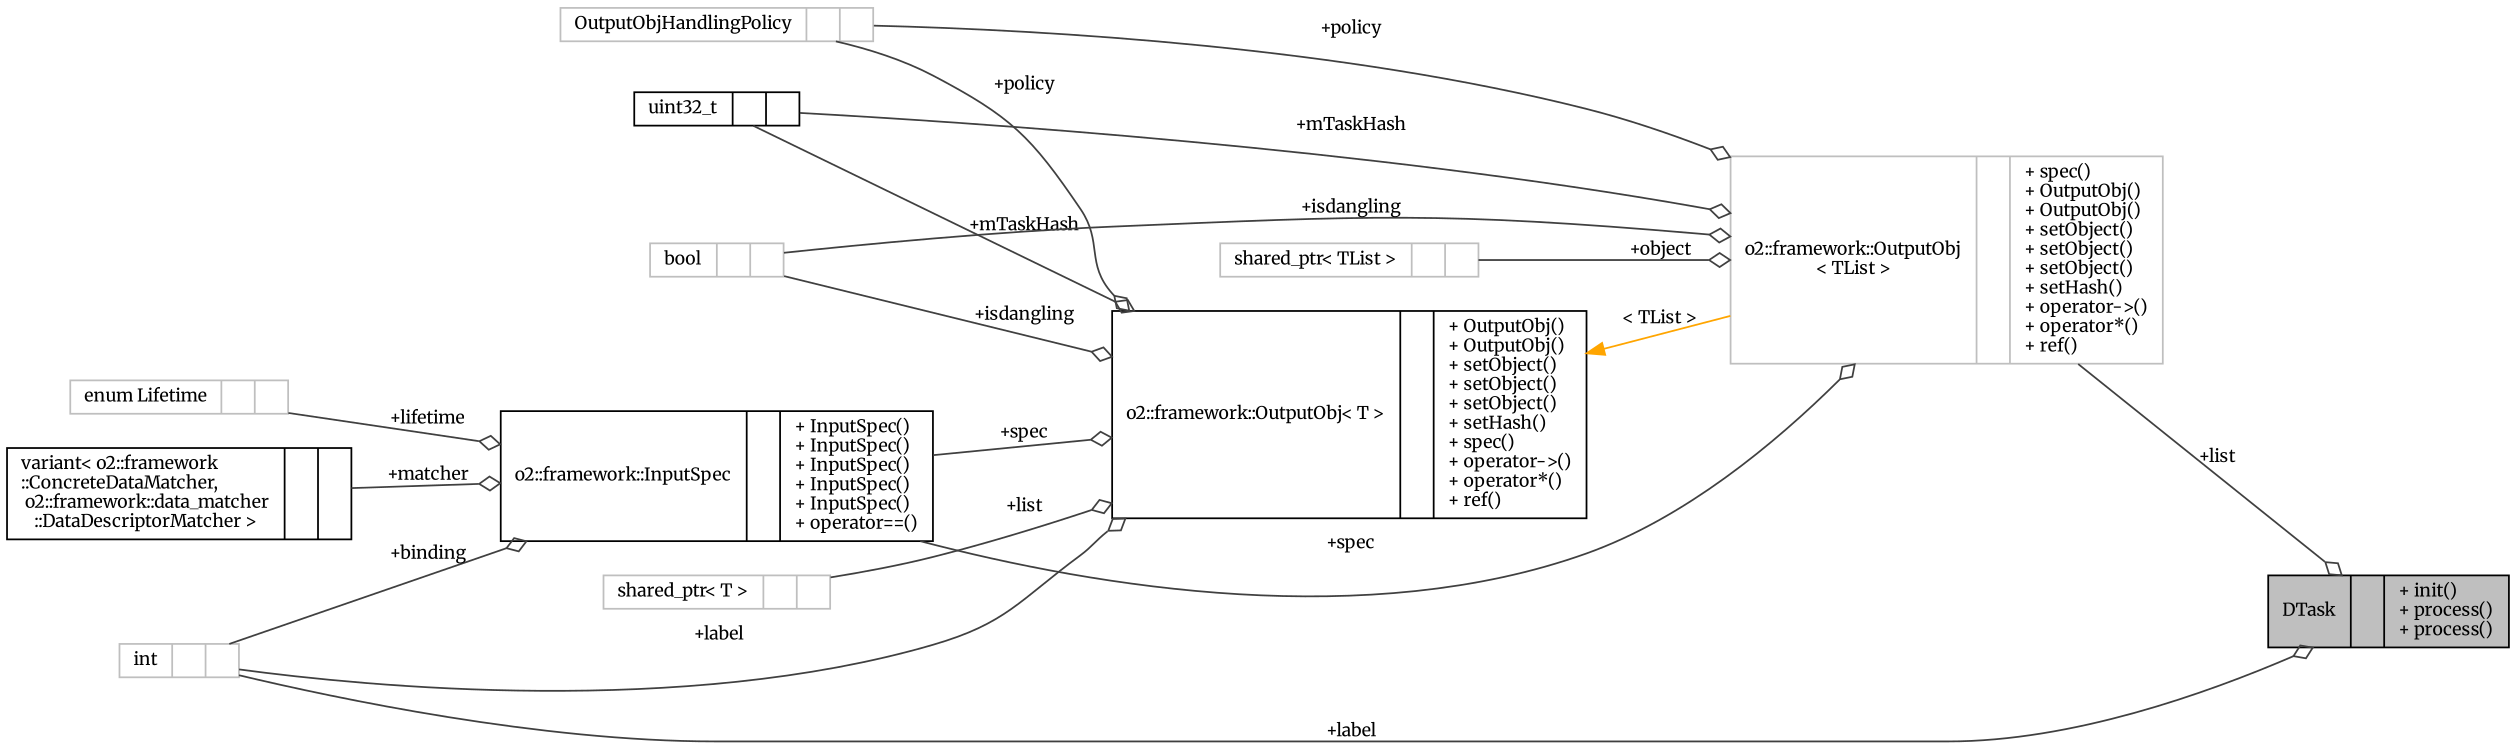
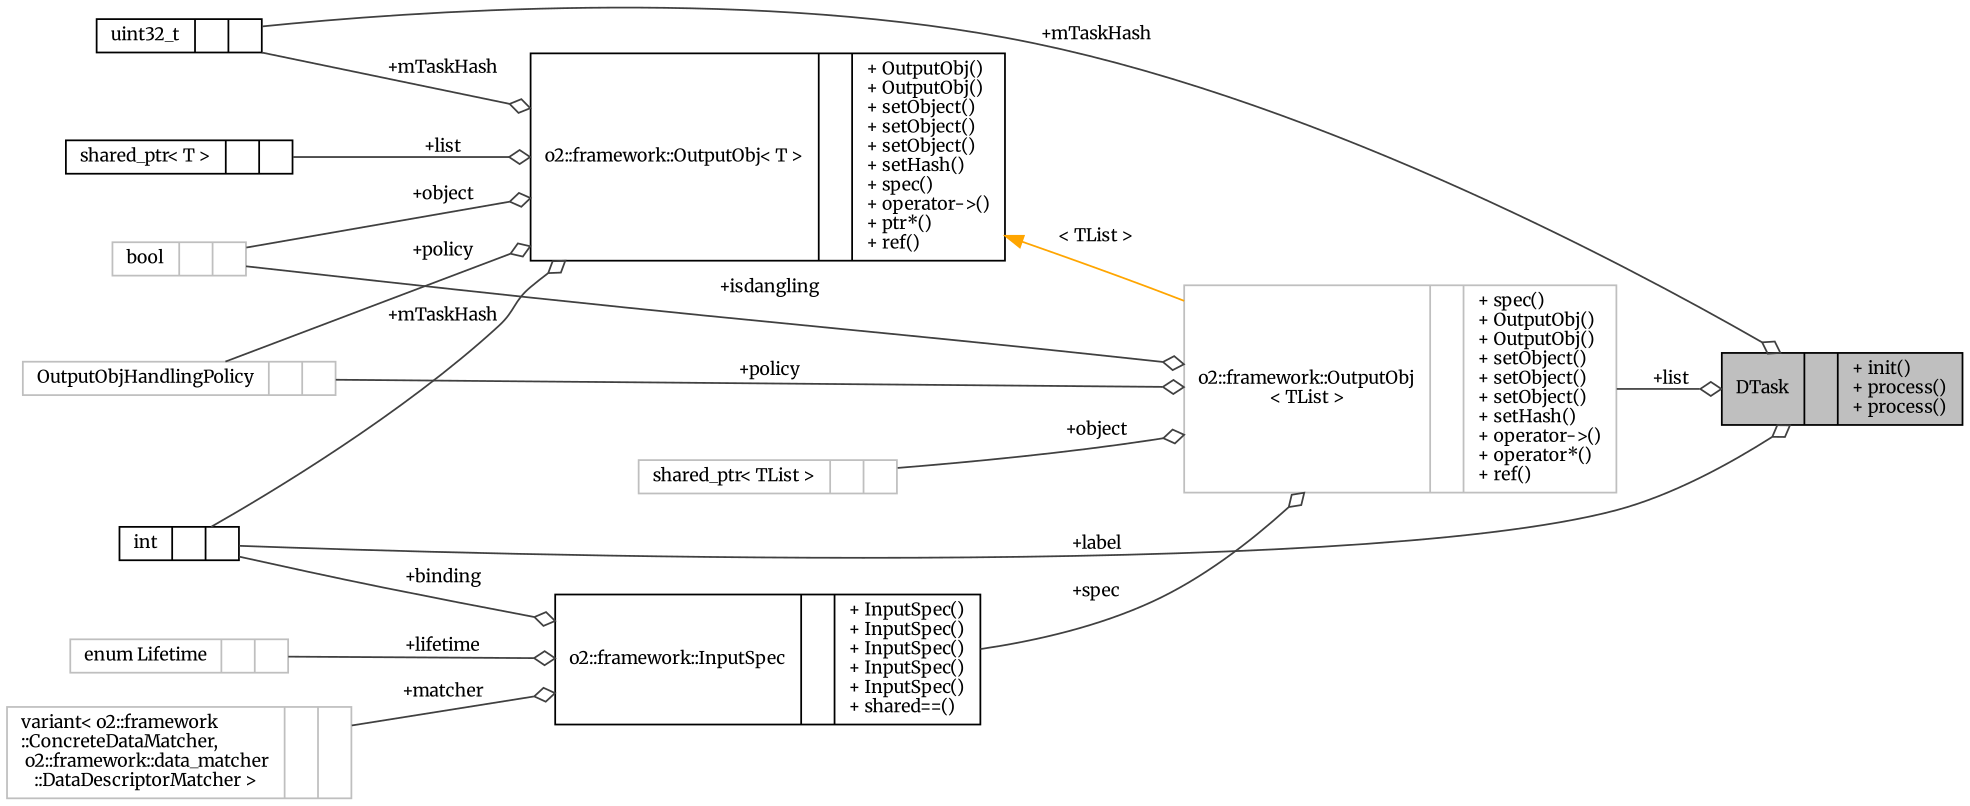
  digraph {
    fontname=Merriweather
    rankdir=LR
    node [color=grey75 fontname=Merriweather fontsize=10 shape=record]
    edge [arrowhead=odiamond color=grey25 fontname=Merriweather fontsize=10 labelfontname=Helvetica labelfontsize=10 style=solid]
    n1 [color=black fillcolor=grey75 fontcolor=black height=0.2 label="{DTask\n||+ init()\l+ process()\l+ process()\l}" style=filled width=0.4]
    n2 [height=0.2 label="{o2::framework::OutputObj\l\< TList \>\n||+ spec()\l+ OutputObj()\l+ OutputObj()\l+ setObject()\l+ setObject()\l+ setObject()\l+ setHash()\l+ operator-\>()\l+ operator*()\l+ ref()\l}" width=0.4]
    n3 [height=0.2 label="{shared_ptr\< TList \>\n||}" width=0.4]
    n4 [height=0.2 label="{OutputObjHandlingPolicy\n||}" width=0.4]
-   n5 [color=black height=0.2 label="{o2::framework::OutputObj\< T \>\n||+ OutputObj()\l+ OutputObj()\l+ setObject()\l+ setObject()\l+ setObject()\l+ setHash()\l+ spec()\l+ operator-\>()\l+ operator*()\l+ ref()\l}" width=0.4]
+   n5 [color=black height=0.2 label="{o2::framework::OutputObj\< T \>\n||+ OutputObj()\l+ OutputObj()\l+ setObject()\l+ setObject()\l+ setObject()\l+ setHash()\l+ spec()\l+ operator-\>()\l+ ptr*()\l+ ref()\l}" width=0.4]
    n6 [color=black height=0.2 label="{uint32_t\n||}" width=0.4]
-   n7 [height=0.2 label="{int\n||}" width=0.4]
-   n8 [color=black height=0.2 label="{o2::framework::InputSpec\n||+ InputSpec()\l+ InputSpec()\l+ InputSpec()\l+ InputSpec()\l+ InputSpec()\l+ operator==()\l}" width=0.4]
+   n7 [color=black height=0.2 label="{int\n||}" width=0.4]
+   n8 [color=black height=0.2 label="{o2::framework::InputSpec\n||+ InputSpec()\l+ InputSpec()\l+ InputSpec()\l+ InputSpec()\l+ InputSpec()\l+ shared==()\l}" width=0.4]
    n9 [height=0.2 label="{bool\n||}" width=0.4]
    n10 [height=0.2 label="{enum Lifetime\n||}" width=0.4]
-   n11 [color=black height=0.2 label="{variant\< o2::framework\l::ConcreteDataMatcher,\l o2::framework::data_matcher\l::DataDescriptorMatcher \>\n||}" width=0.4]
-   n12 [height=0.2 label="{shared_ptr\< T \>\n||}" width=0.4]
+   n11 [height=0.2 label="{variant\< o2::framework\l::ConcreteDataMatcher,\l o2::framework::data_matcher\l::DataDescriptorMatcher \>\n||}" width=0.4]
+   n12 [color=black height=0.2 label="{shared_ptr\< T \>\n||}" width=0.4]
    n2 -> n1 [label=" +list"]
    n3 -> n2 [label=" +object"]
    n4 -> n2 [label=" +policy"]
    n4 -> n5 [label=" +policy"]
    n5 -> n2 [color=orange dir=back label=" \< TList \>" arrowhead=""]
-   n6 -> n2 [label=" +mTaskHash"]
+   n6 -> n1 [label=" +mTaskHash"]
    n6 -> n5 [label=" +mTaskHash"]
    n7 -> n1 [label=" +label"]
-   n7 -> n5 [label=" +label"]
+   n7 -> n5 [label=" +mTaskHash"]
    n7 -> n8 [label=" +binding"]
    n8 -> n2 [label=" +spec"]
-   n8 -> n5 [label=" +spec"]
    n9 -> n2 [label=" +isdangling"]
-   n9 -> n5 [label=" +isdangling"]
+   n9 -> n5 [label=" +object"]
    n10 -> n8 [label=" +lifetime"]
    n11 -> n8 [label=" +matcher"]
    n12 -> n5 [label=" +list"]
  }
